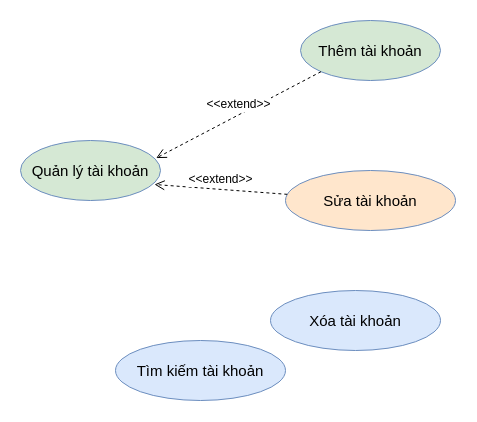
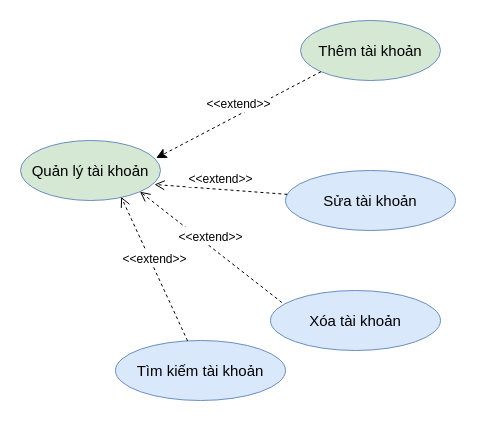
  <mxCell id="0" />
  <mxCell id="1" parent="0" />
  <mxCell id="2" value="&lt;font style=&quot;font-size: 15px&quot;&gt;Quản lý tài khoản&lt;/font&gt;" style="ellipse;whiteSpace=wrap;html=1;fillColor=#d5e8d4;strokeColor=#6c8ebf;" vertex="1" parent="1"><mxGeometry x="20" y="140" width="140" height="60" as="geometry" /></mxCell>
  <mxCell id="3" value="&lt;font style=&quot;font-size: 15px&quot;&gt;Thêm tài khoản&lt;/font&gt;" style="ellipse;whiteSpace=wrap;html=1;fillColor=#d5e8d4;strokeColor=#6c8ebf;" vertex="1" parent="1"><mxGeometry x="300" y="20" width="140" height="60" as="geometry" /></mxCell>
- <mxCell id="4" value="&lt;span style=&quot;font-size: 15px&quot;&gt;Sửa tài khoản&lt;/span&gt;" style="ellipse;whiteSpace=wrap;html=1;fillColor=#ffe6cc;strokeColor=#6c8ebf;" vertex="1" parent="1"><mxGeometry x="285" y="170" width="170" height="60" as="geometry" /></mxCell>
- <mxCell id="5" value="&lt;font style=&quot;font-size: 12px&quot;&gt;&amp;lt;&amp;lt;extend&amp;gt;&amp;gt;&lt;/font&gt;" style="html=1;verticalAlign=bottom;endArrow=open;dashed=1;endSize=8;rounded=0;fontSize=15;exitX=0;exitY=1;exitDx=0;exitDy=0;entryX=0.969;entryY=0.293;entryDx=0;entryDy=0;entryPerimeter=0;" edge="1" parent="1" source="3" target="2"><mxGeometry relative="1" as="geometry"><mxPoint x="380" y="230" as="sourcePoint" /><mxPoint x="300" y="230" as="targetPoint" /></mxGeometry></mxCell>
+ <mxCell id="4" value="&lt;span style=&quot;font-size: 15px&quot;&gt;Sửa tài khoản&lt;/span&gt;" style="ellipse;whiteSpace=wrap;html=1;fillColor=#dae8fc;strokeColor=#6c8ebf;" vertex="1" parent="1"><mxGeometry x="285" y="170" width="170" height="60" as="geometry" /></mxCell>
+ <mxCell id="5" value="&lt;font style=&quot;font-size: 12px&quot;&gt;&amp;lt;&amp;lt;extend&amp;gt;&amp;gt;&lt;/font&gt;" style="html=1;verticalAlign=bottom;endArrow=classic;dashed=1;endSize=8;rounded=0;fontSize=15;exitX=0;exitY=1;exitDx=0;exitDy=0;entryX=0.969;entryY=0.293;entryDx=0;entryDy=0;entryPerimeter=0;" edge="1" parent="1" source="3" target="2"><mxGeometry relative="1" as="geometry"><mxPoint x="380" y="230" as="sourcePoint" /><mxPoint x="300" y="230" as="targetPoint" /></mxGeometry></mxCell>
  <mxCell id="6" value="&lt;font style=&quot;font-size: 12px&quot;&gt;&amp;lt;&amp;lt;extend&amp;gt;&amp;gt;&lt;/font&gt;" style="html=1;verticalAlign=bottom;endArrow=open;dashed=1;endSize=8;rounded=0;fontSize=15;entryX=0.957;entryY=0.733;entryDx=0;entryDy=0;entryPerimeter=0;" edge="1" parent="1" source="4" target="2"><mxGeometry relative="1" as="geometry"><mxPoint x="330.503" y="81.213" as="sourcePoint" /><mxPoint x="165.66" y="167.58" as="targetPoint" /></mxGeometry></mxCell>
  <mxCell id="7" value="&lt;span style=&quot;font-size: 15px&quot;&gt;Xóa tài khoản&lt;/span&gt;" style="ellipse;whiteSpace=wrap;html=1;fillColor=#dae8fc;strokeColor=#6c8ebf;" vertex="1" parent="1"><mxGeometry x="270" y="290" width="170" height="60" as="geometry" /></mxCell>
+ <mxCell id="8" value="&lt;font style=&quot;font-size: 12px&quot;&gt;&amp;lt;&amp;lt;extend&amp;gt;&amp;gt;&lt;/font&gt;" style="html=1;verticalAlign=bottom;endArrow=open;dashed=1;endSize=8;rounded=0;fontSize=15;entryX=1;entryY=1;entryDx=0;entryDy=0;exitX=0.067;exitY=0.2;exitDx=0;exitDy=0;exitPerimeter=0;" edge="1" parent="1" source="7" target="2"><mxGeometry relative="1" as="geometry"><mxPoint x="296.812" y="203.838" as="sourcePoint" /><mxPoint x="163.98" y="193.98" as="targetPoint" /></mxGeometry></mxCell>
  <mxCell id="9" value="&lt;span style=&quot;font-size: 15px&quot;&gt;Tìm kiếm tài khoản&lt;/span&gt;" style="ellipse;whiteSpace=wrap;html=1;fillColor=#dae8fc;strokeColor=#6c8ebf;" vertex="1" parent="1"><mxGeometry x="115" y="340" width="170" height="60" as="geometry" /></mxCell>
+ <mxCell id="10" value="&lt;font style=&quot;font-size: 12px&quot;&gt;&amp;lt;&amp;lt;extend&amp;gt;&amp;gt;&lt;/font&gt;" style="html=1;verticalAlign=bottom;endArrow=open;dashed=1;endSize=8;rounded=0;fontSize=15;entryX=0.719;entryY=0.94;entryDx=0;entryDy=0;exitX=0.424;exitY=0.007;exitDx=0;exitDy=0;exitPerimeter=0;entryPerimeter=0;" edge="1" parent="1" source="9" target="2"><mxGeometry relative="1" as="geometry"><mxPoint x="291.39" y="312" as="sourcePoint" /><mxPoint x="149.497" y="201.213" as="targetPoint" /></mxGeometry></mxCell>
